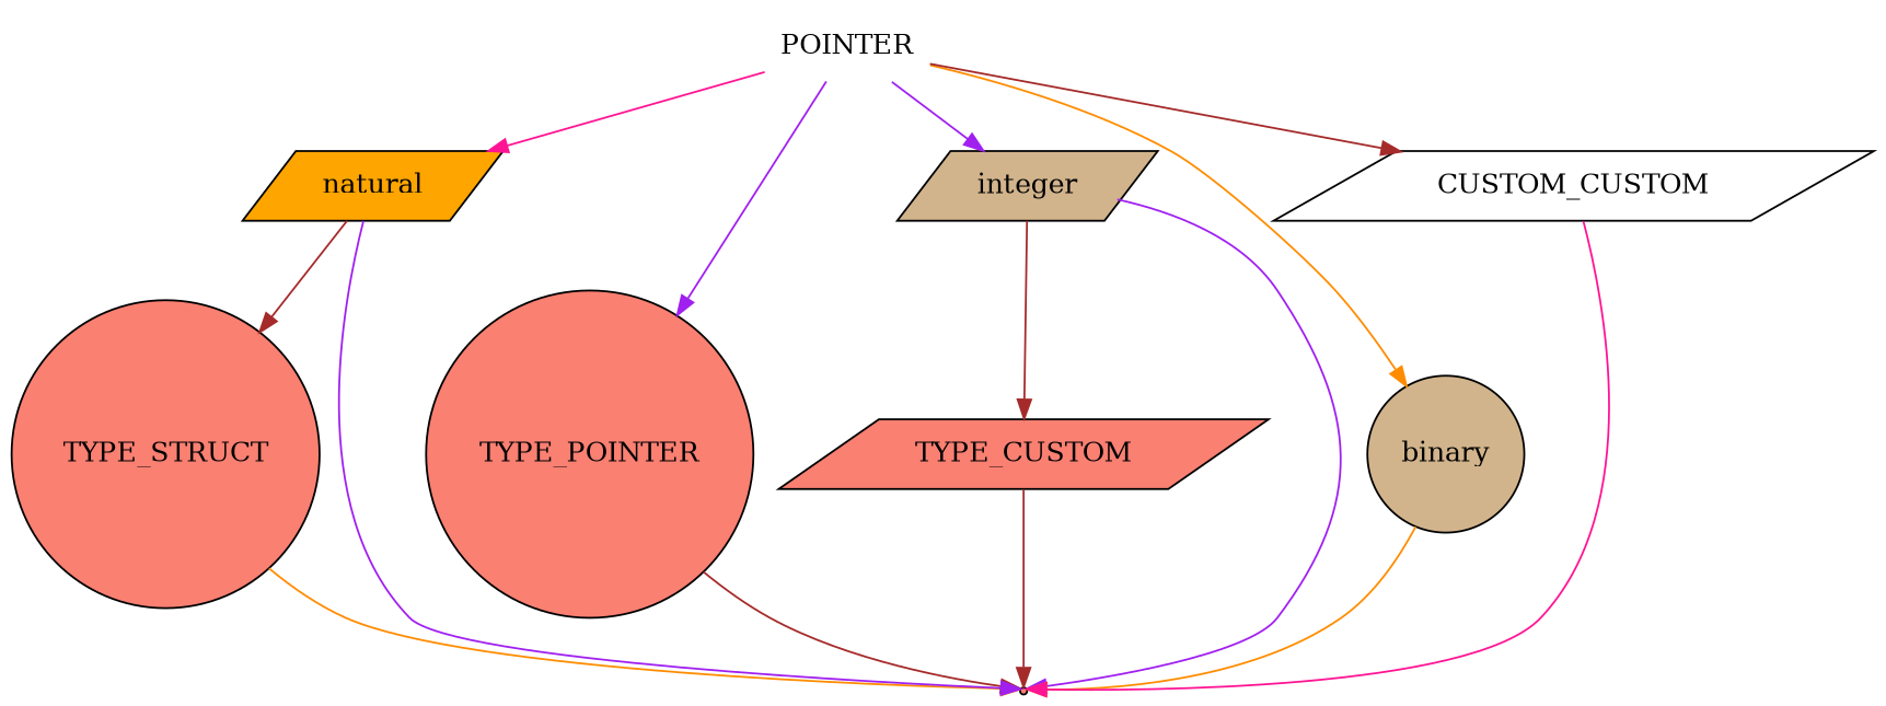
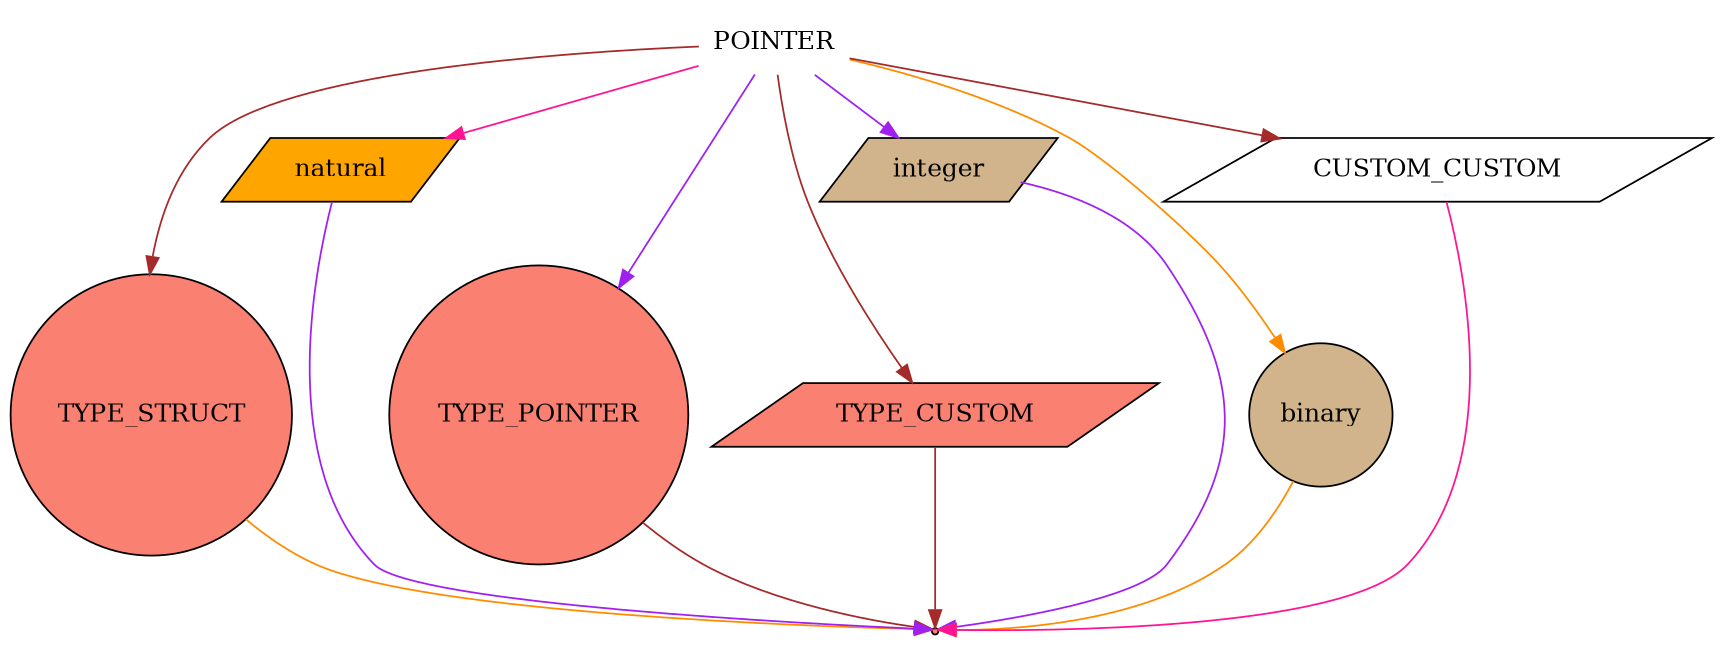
  digraph {
    node [fillcolor=salmon shape=parallelogram style=filled]
    edge [color=brown]
    n1 [fillcolor=white label=POINTER shape=plaintext]
    n2 [label=TYPE_CUSTOM]
    n3 [label=TYPE_STRUCT shape=circle]
    n4 [label=TYPE_POINTER shape=circle]
    n5 [fillcolor=orange label=natural]
    n6 [fillcolor=tan label=integer]
    n7 [fillcolor=tan label=binary shape=circle]
    n8 [fillcolor=white label=CUSTOM_CUSTOM]
    end [shape=point]
-   n6 -> n2
-   n5 -> n3
+   n1 -> n2
+   n1 -> n3
    n1 -> n4 [color=purple]
    n1 -> n5 [color=deeppink]
    n1 -> n6 [color=purple]
    n1 -> n7 [color=darkorange]
    n1 -> n8
    n2 -> end
    n3 -> end [color=darkorange]
    n4 -> end
    n5 -> end [color=purple]
    n6 -> end [color=purple]
    n7 -> end [color=darkorange]
    n8 -> end [color=deeppink]
  }
